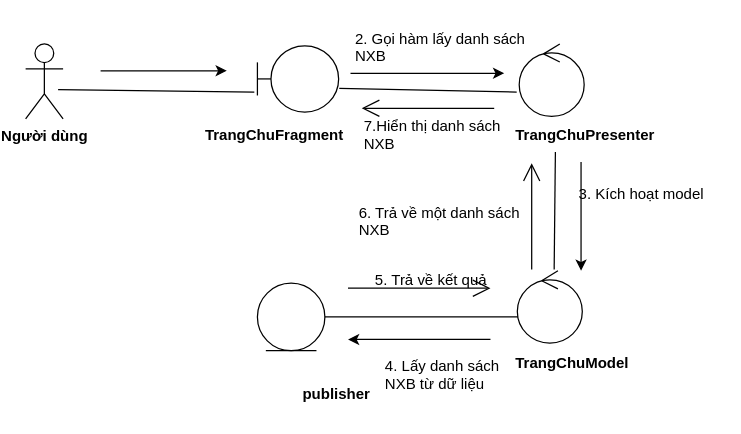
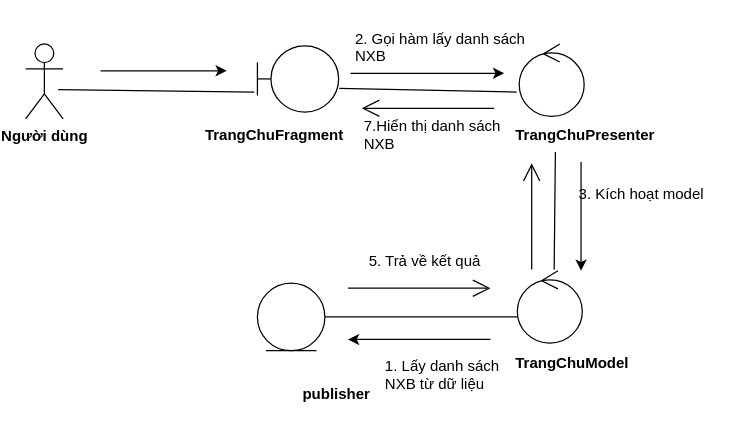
  <mxCell id="0" />
  <mxCell id="1" parent="0" />
  <mxCell id="2" value="Người dùng" style="shape=umlActor;verticalLabelPosition=bottom;labelBackgroundColor=#ffffff;verticalAlign=top;html=1;outlineConnect=0;fontStyle=1" parent="1" vertex="1"><mxGeometry x="20" y="34.5" width="30" height="60" as="geometry" /></mxCell>
  <mxCell id="3" value="" style="ellipse;shape=umlControl;whiteSpace=wrap;html=1;strokeColor=#000000;" parent="1" vertex="1"><mxGeometry x="415" y="34.5" width="52" height="58" as="geometry" /></mxCell>
  <mxCell id="4" value="&amp;nbsp;TrangChuPresenter" style="text;html=1;resizable=0;points=[];autosize=1;align=left;verticalAlign=top;spacingTop=-4;fontStyle=1" parent="1" vertex="1"><mxGeometry x="407" y="98" width="120" height="20" as="geometry" /></mxCell>
  <mxCell id="5" value="" style="shape=umlBoundary;whiteSpace=wrap;html=1;strokeColor=#000000;" parent="1" vertex="1"><mxGeometry x="205.5" y="36" width="65" height="53" as="geometry" /></mxCell>
  <mxCell id="6" value="TrangChuFragment" style="text;html=1;resizable=0;points=[];autosize=1;align=left;verticalAlign=top;spacingTop=-4;fontStyle=1" parent="1" vertex="1"><mxGeometry x="161.5" y="98" width="120" height="20" as="geometry" /></mxCell>
  <mxCell id="7" value="" style="ellipse;shape=umlEntity;whiteSpace=wrap;html=1;strokeColor=#000000;" parent="1" vertex="1"><mxGeometry x="205.5" y="226" width="54" height="54" as="geometry" /></mxCell>
  <mxCell id="8" value="&amp;nbsp;TrangChuModel" style="text;html=1;resizable=0;points=[];autosize=1;align=left;verticalAlign=top;spacingTop=-4;fontStyle=1" parent="1" vertex="1"><mxGeometry x="407" y="280" width="100" height="20" as="geometry" /></mxCell>
  <mxCell id="9" value="" style="ellipse;shape=umlControl;whiteSpace=wrap;html=1;strokeColor=#000000;" parent="1" vertex="1"><mxGeometry x="413.5" y="216" width="52" height="58" as="geometry" /></mxCell>
  <mxCell id="10" value="publisher&lt;br&gt;" style="text;html=1;resizable=0;points=[];autosize=1;align=left;verticalAlign=top;spacingTop=-4;fontStyle=1" parent="1" vertex="1"><mxGeometry x="239.5" y="305" width="60" height="20" as="geometry" /></mxCell>
  <mxCell id="11" value="" style="endArrow=none;html=1;entryX=-0.038;entryY=0.698;entryDx=0;entryDy=0;entryPerimeter=0;" edge="1" parent="1" target="5"><mxGeometry width="50" height="50" relative="1" as="geometry"><mxPoint x="46" y="71" as="sourcePoint" /><mxPoint x="124" y="46" as="targetPoint" /></mxGeometry></mxCell>
  <mxCell id="12" value="" style="endArrow=none;html=1;" edge="1" parent="1"><mxGeometry width="50" height="50" relative="1" as="geometry"><mxPoint x="271" y="70" as="sourcePoint" /><mxPoint x="413" y="73" as="targetPoint" /></mxGeometry></mxCell>
  <mxCell id="13" value="" style="endArrow=none;html=1;entryX=0.308;entryY=1.15;entryDx=0;entryDy=0;entryPerimeter=0;exitX=0.567;exitY=-0.017;exitDx=0;exitDy=0;exitPerimeter=0;" edge="1" parent="1" source="9" target="4"><mxGeometry width="50" height="50" relative="1" as="geometry"><mxPoint x="458" y="212" as="sourcePoint" /><mxPoint x="508" y="162" as="targetPoint" /></mxGeometry></mxCell>
  <mxCell id="14" value="" style="endArrow=none;html=1;exitX=1;exitY=0.5;exitDx=0;exitDy=0;entryX=0.01;entryY=0.638;entryDx=0;entryDy=0;entryPerimeter=0;" edge="1" parent="1" source="7" target="9"><mxGeometry width="50" height="50" relative="1" as="geometry"><mxPoint x="313" y="260" as="sourcePoint" /><mxPoint x="363" y="210" as="targetPoint" /></mxGeometry></mxCell>
  <mxCell id="15" value="" style="endArrow=classic;html=1;" edge="1" parent="1"><mxGeometry width="50" height="50" relative="1" as="geometry"><mxPoint x="80" y="56" as="sourcePoint" /><mxPoint x="181" y="56" as="targetPoint" /></mxGeometry></mxCell>
  <mxCell id="16" value="" style="endArrow=classic;html=1;" edge="1" parent="1"><mxGeometry width="50" height="50" relative="1" as="geometry"><mxPoint x="280" y="58" as="sourcePoint" /><mxPoint x="403" y="58" as="targetPoint" /></mxGeometry></mxCell>
  <mxCell id="17" value="" style="endArrow=classic;html=1;" edge="1" parent="1"><mxGeometry width="50" height="50" relative="1" as="geometry"><mxPoint x="464.5" y="129" as="sourcePoint" /><mxPoint x="464.5" y="216" as="targetPoint" /></mxGeometry></mxCell>
  <mxCell id="18" value="" style="endArrow=classic;html=1;" edge="1" parent="1"><mxGeometry width="50" height="50" relative="1" as="geometry"><mxPoint x="392" y="271" as="sourcePoint" /><mxPoint x="278" y="271" as="targetPoint" /></mxGeometry></mxCell>
  <mxCell id="19" value="" style="endArrow=open;endFill=1;endSize=12;html=1;" edge="1" parent="1"><mxGeometry width="160" relative="1" as="geometry"><mxPoint x="278" y="230" as="sourcePoint" /><mxPoint x="392" y="230" as="targetPoint" /></mxGeometry></mxCell>
  <mxCell id="20" value="" style="endArrow=open;endFill=1;endSize=12;html=1;" edge="1" parent="1"><mxGeometry width="160" relative="1" as="geometry"><mxPoint x="425" y="215" as="sourcePoint" /><mxPoint x="425" y="130" as="targetPoint" /></mxGeometry></mxCell>
  <mxCell id="21" value="" style="endArrow=open;endFill=1;endSize=12;html=1;" edge="1" parent="1"><mxGeometry width="160" relative="1" as="geometry"><mxPoint x="395" y="86" as="sourcePoint" /><mxPoint x="289" y="86" as="targetPoint" /></mxGeometry></mxCell>
  <mxCell id="22" value="2. Gọi hàm lấy danh sách&lt;br&gt;NXB&lt;br&gt;" style="text;html=1;resizable=0;points=[];autosize=1;align=left;verticalAlign=top;spacingTop=-4;" vertex="1" parent="1"><mxGeometry x="281.5" y="20.5" width="146" height="28" as="geometry" /></mxCell>
  <mxCell id="23" value="3. Kích hoạt model" style="text;html=1;resizable=0;points=[];autosize=1;align=left;verticalAlign=top;spacingTop=-4;" vertex="1" parent="1"><mxGeometry x="460.5" y="145" width="110" height="14" as="geometry" /></mxCell>
- <mxCell id="24" value="4. Lấy danh sách&lt;br&gt;NXB từ dữ liệu&lt;br&gt;" style="text;html=1;resizable=0;points=[];autosize=1;align=left;verticalAlign=top;spacingTop=-4;" vertex="1" parent="1"><mxGeometry x="306" y="283" width="101" height="28" as="geometry" /></mxCell>
- <mxCell id="25" value="5. Trả về kết quả" style="text;html=1;resizable=0;points=[];autosize=1;align=left;verticalAlign=top;spacingTop=-4;" vertex="1" parent="1"><mxGeometry x="298" y="214" width="100" height="14" as="geometry" /></mxCell>
- <mxCell id="26" value="6. Trả về một danh sách&lt;br&gt;NXB&lt;br&gt;" style="text;html=1;resizable=0;points=[];autosize=1;align=left;verticalAlign=top;spacingTop=-4;" vertex="1" parent="1"><mxGeometry x="285" y="160" width="139" height="28" as="geometry" /></mxCell>
+ <mxCell id="24" value="1. Lấy danh sách&lt;br&gt;NXB từ dữ liệu&lt;br&gt;" style="text;html=1;resizable=0;points=[];autosize=1;align=left;verticalAlign=top;spacingTop=-4;" vertex="1" parent="1"><mxGeometry x="306" y="283" width="101" height="28" as="geometry" /></mxCell>
+ <mxCell id="25" value="5. Trả về kết quả" style="text;html=1;resizable=0;points=[];autosize=1;align=left;verticalAlign=top;spacingTop=-4;" vertex="1" parent="1"><mxGeometry x="293" y="199" width="100" height="14" as="geometry" /></mxCell>
  <mxCell id="27" value="7.Hiển thị danh sách&lt;br&gt;NXB&lt;br&gt;" style="text;html=1;resizable=0;points=[];autosize=1;align=left;verticalAlign=top;spacingTop=-4;" vertex="1" parent="1"><mxGeometry x="289" y="90.5" width="119" height="28" as="geometry" /></mxCell>
